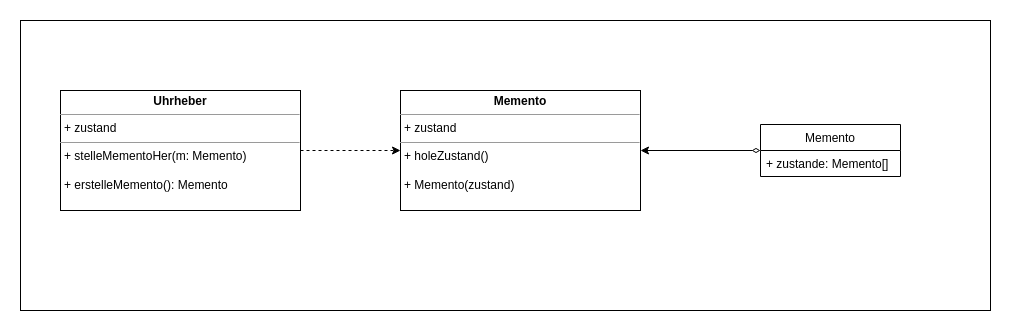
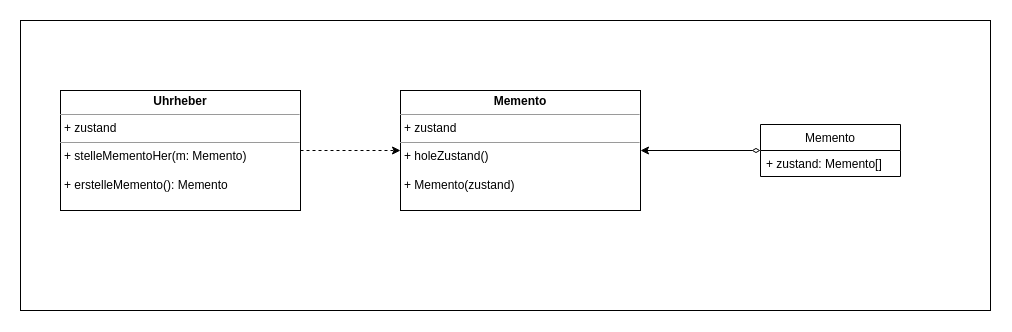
  <mxCell id="0" />
  <mxCell id="1" parent="0" />
  <mxCell id="2" value="" style="rounded=0;whiteSpace=wrap;html=1;" vertex="1" parent="1"><mxGeometry x="20" y="20" width="970" height="290" as="geometry" /></mxCell>
  <mxCell id="3" style="edgeStyle=orthogonalEdgeStyle;rounded=0;orthogonalLoop=1;jettySize=auto;html=1;entryX=0;entryY=0.5;entryDx=0;entryDy=0;dashed=1;" edge="1" parent="1" source="4" target="5"><mxGeometry relative="1" as="geometry" /></mxCell>
  <mxCell id="4" value="&lt;p style=&quot;margin: 0px ; margin-top: 4px ; text-align: center&quot;&gt;&lt;b&gt;Uhrheber&lt;/b&gt;&lt;/p&gt;&lt;hr size=&quot;1&quot;&gt;&lt;p style=&quot;margin: 0px ; margin-left: 4px&quot;&gt;+ zustand&lt;/p&gt;&lt;hr size=&quot;1&quot;&gt;&lt;p style=&quot;margin: 0px ; margin-left: 4px&quot;&gt;+ stelleMementoHer(m: Memento)&lt;/p&gt;&lt;p style=&quot;margin: 0px ; margin-left: 4px&quot;&gt;&lt;br&gt;&lt;/p&gt;&lt;p style=&quot;margin: 0px ; margin-left: 4px&quot;&gt;+ erstelleMemento(): Memento&lt;/p&gt;" style="verticalAlign=top;align=left;overflow=fill;fontSize=12;fontFamily=Helvetica;html=1;" vertex="1" parent="1"><mxGeometry x="60" y="90" width="240" height="120" as="geometry" /></mxCell>
  <mxCell id="5" value="&lt;p style=&quot;margin: 0px ; margin-top: 4px ; text-align: center&quot;&gt;&lt;b&gt;Memento&lt;/b&gt;&lt;/p&gt;&lt;hr size=&quot;1&quot;&gt;&lt;p style=&quot;margin: 0px ; margin-left: 4px&quot;&gt;+ zustand&lt;/p&gt;&lt;hr size=&quot;1&quot;&gt;&lt;p style=&quot;margin: 0px ; margin-left: 4px&quot;&gt;+ holeZustand()&lt;/p&gt;&lt;p style=&quot;margin: 0px ; margin-left: 4px&quot;&gt;&lt;br&gt;&lt;/p&gt;&lt;p style=&quot;margin: 0px ; margin-left: 4px&quot;&gt;+ Memento(zustand)&lt;/p&gt;" style="verticalAlign=top;align=left;overflow=fill;fontSize=12;fontFamily=Helvetica;html=1;" vertex="1" parent="1"><mxGeometry x="400" y="90" width="240" height="120" as="geometry" /></mxCell>
  <mxCell id="6" style="edgeStyle=orthogonalEdgeStyle;rounded=0;orthogonalLoop=1;jettySize=auto;html=1;entryX=1;entryY=0.5;entryDx=0;entryDy=0;startArrow=diamondThin;startFill=0;" edge="1" parent="1" source="7" target="5"><mxGeometry relative="1" as="geometry" /></mxCell>
  <mxCell id="7" value="Memento" style="swimlane;fontStyle=0;childLayout=stackLayout;horizontal=1;startSize=26;fillColor=none;horizontalStack=0;resizeParent=1;resizeParentMax=0;resizeLast=0;collapsible=1;marginBottom=0;" vertex="1" parent="1"><mxGeometry x="760" y="124" width="140" height="52" as="geometry" /></mxCell>
- <mxCell id="8" value="+ zustande: Memento[]" style="text;strokeColor=none;fillColor=none;align=left;verticalAlign=top;spacingLeft=4;spacingRight=4;overflow=hidden;rotatable=0;points=[[0,0.5],[1,0.5]];portConstraint=eastwest;" vertex="1" parent="7"><mxGeometry y="26" width="140" height="26" as="geometry" /></mxCell>
+ <mxCell id="8" value="+ zustand: Memento[]" style="text;strokeColor=none;fillColor=none;align=left;verticalAlign=top;spacingLeft=4;spacingRight=4;overflow=hidden;rotatable=0;points=[[0,0.5],[1,0.5]];portConstraint=eastwest;" vertex="1" parent="7"><mxGeometry y="26" width="140" height="26" as="geometry" /></mxCell>
